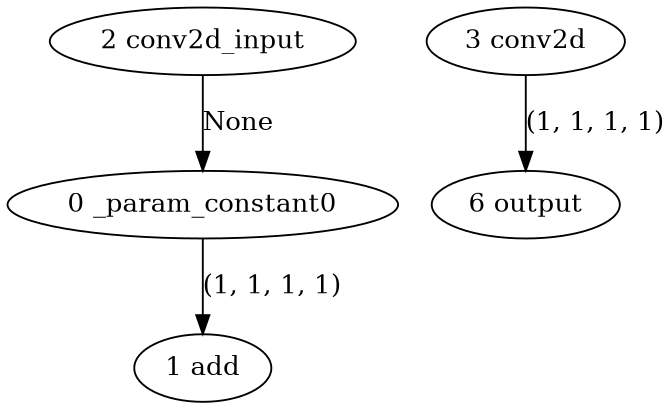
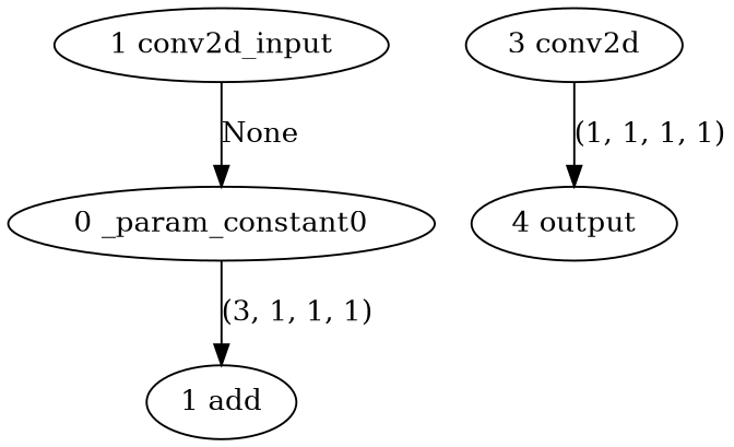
  strict digraph {
    edge [style=solid]
    "0 _param_constant0" [type=get_attr]
    "1 add" [type=add]
    "3 conv2d" [type=conv2d]
-   "4 output" [type=output label="6 output"]
-   "2 conv2d_input" [type=input]
-   "0 _param_constant0" -> "1 add" [label="(1, 1, 1, 1)"]
+   "4 output" [type=output]
+   "2 conv2d_input" [type=input label="1 conv2d_input"]
+   "0 _param_constant0" -> "1 add" [label="(3, 1, 1, 1)"]
    "3 conv2d" -> "4 output" [label="(1, 1, 1, 1)"]
    "2 conv2d_input" -> "0 _param_constant0" [label=None]
  }
